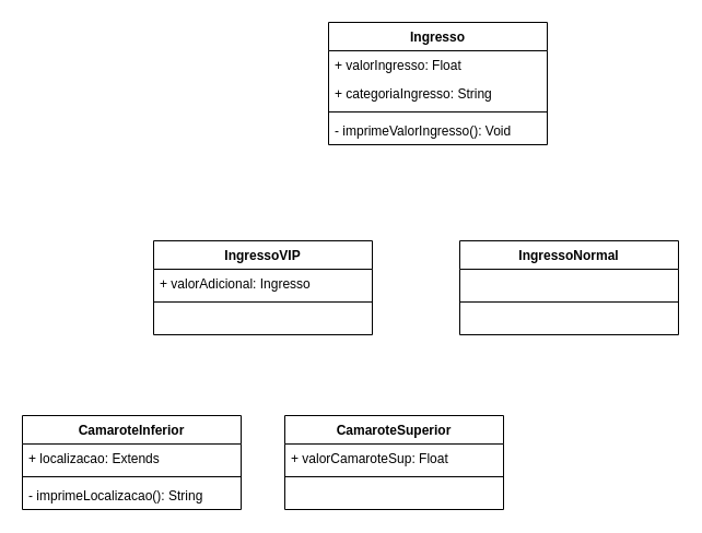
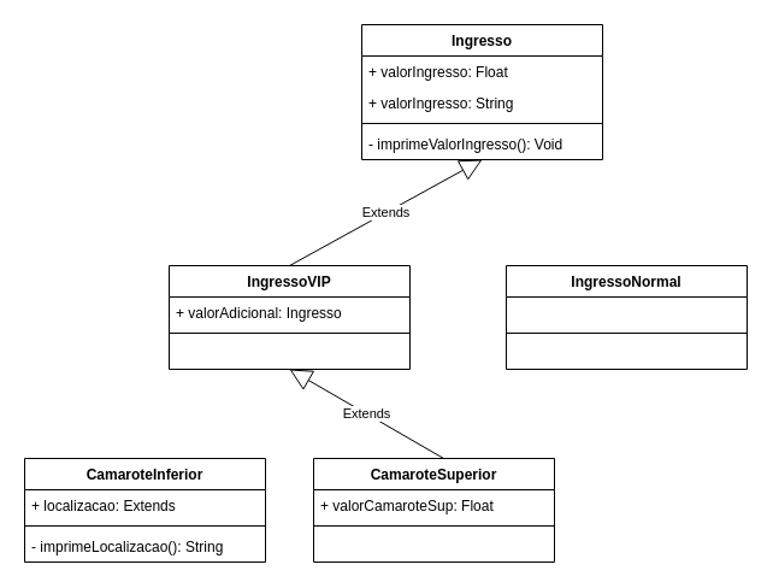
  <mxCell id="0" />
  <mxCell id="1" parent="0" />
+ <mxCell id="2" value="Extends" style="endArrow=block;endSize=16;endFill=0;html=1;exitX=0.5;exitY=0;exitDx=0;exitDy=0;entryX=0.5;entryY=1;entryDx=0;entryDy=0;" parent="1" source="9" target="4" edge="1"><mxGeometry width="160" relative="1" as="geometry"><mxPoint x="310" y="410" as="sourcePoint" /><mxPoint x="380" y="186" as="targetPoint" /></mxGeometry></mxCell>
+ <mxCell id="3" value="Extends" style="endArrow=block;endSize=16;endFill=0;html=1;exitX=0.54;exitY=0;exitDx=0;exitDy=0;exitPerimeter=0;entryX=0.5;entryY=1;entryDx=0;entryDy=0;" parent="1" source="21" target="9" edge="1"><mxGeometry width="160" relative="1" as="geometry"><mxPoint x="310" y="480" as="sourcePoint" /><mxPoint x="470" y="480" as="targetPoint" /></mxGeometry></mxCell>
  <mxCell id="4" value="Ingresso" style="swimlane;fontStyle=1;align=center;verticalAlign=top;childLayout=stackLayout;horizontal=1;startSize=26;horizontalStack=0;resizeParent=1;resizeParentMax=0;resizeLast=0;collapsible=1;marginBottom=0;" vertex="1" parent="1"><mxGeometry x="300" y="20" width="200" height="112" as="geometry" /></mxCell>
  <mxCell id="5" value="+ valorIngresso: Float" style="text;strokeColor=none;fillColor=none;align=left;verticalAlign=top;spacingLeft=4;spacingRight=4;overflow=hidden;rotatable=0;points=[[0,0.5],[1,0.5]];portConstraint=eastwest;" vertex="1" parent="4"><mxGeometry y="26" width="200" height="26" as="geometry" /></mxCell>
- <mxCell id="6" value="+ categoriaIngresso: String" style="text;strokeColor=none;fillColor=none;align=left;verticalAlign=top;spacingLeft=4;spacingRight=4;overflow=hidden;rotatable=0;points=[[0,0.5],[1,0.5]];portConstraint=eastwest;" vertex="1" parent="4"><mxGeometry y="52" width="200" height="26" as="geometry" /></mxCell>
+ <mxCell id="6" value="+ valorIngresso: String" style="text;strokeColor=none;fillColor=none;align=left;verticalAlign=top;spacingLeft=4;spacingRight=4;overflow=hidden;rotatable=0;points=[[0,0.5],[1,0.5]];portConstraint=eastwest;" vertex="1" parent="4"><mxGeometry y="52" width="200" height="26" as="geometry" /></mxCell>
  <mxCell id="7" value="" style="line;strokeWidth=1;fillColor=none;align=left;verticalAlign=middle;spacingTop=-1;spacingLeft=3;spacingRight=3;rotatable=0;labelPosition=right;points=[];portConstraint=eastwest;" vertex="1" parent="4"><mxGeometry y="78" width="200" height="8" as="geometry" /></mxCell>
  <mxCell id="8" value="- imprimeValorIngresso(): Void" style="text;strokeColor=none;fillColor=none;align=left;verticalAlign=top;spacingLeft=4;spacingRight=4;overflow=hidden;rotatable=0;points=[[0,0.5],[1,0.5]];portConstraint=eastwest;" vertex="1" parent="4"><mxGeometry y="86" width="200" height="26" as="geometry" /></mxCell>
  <mxCell id="9" value="IngressoVIP" style="swimlane;fontStyle=1;align=center;verticalAlign=top;childLayout=stackLayout;horizontal=1;startSize=26;horizontalStack=0;resizeParent=1;resizeParentMax=0;resizeLast=0;collapsible=1;marginBottom=0;" parent="1" vertex="1"><mxGeometry x="140" y="220" width="200" height="86" as="geometry" /></mxCell>
  <mxCell id="10" value="+ valorAdicional: Ingresso" style="text;strokeColor=none;fillColor=none;align=left;verticalAlign=top;spacingLeft=4;spacingRight=4;overflow=hidden;rotatable=0;points=[[0,0.5],[1,0.5]];portConstraint=eastwest;" parent="9" vertex="1"><mxGeometry y="26" width="200" height="26" as="geometry" /></mxCell>
  <mxCell id="11" value="" style="line;strokeWidth=1;fillColor=none;align=left;verticalAlign=middle;spacingTop=-1;spacingLeft=3;spacingRight=3;rotatable=0;labelPosition=right;points=[];portConstraint=eastwest;" parent="9" vertex="1"><mxGeometry y="52" width="200" height="8" as="geometry" /></mxCell>
  <mxCell id="12" value=" " style="text;strokeColor=none;fillColor=none;align=left;verticalAlign=top;spacingLeft=4;spacingRight=4;overflow=hidden;rotatable=0;points=[[0,0.5],[1,0.5]];portConstraint=eastwest;" parent="9" vertex="1"><mxGeometry y="60" width="200" height="26" as="geometry" /></mxCell>
  <mxCell id="13" value="IngressoNormal" style="swimlane;fontStyle=1;align=center;verticalAlign=top;childLayout=stackLayout;horizontal=1;startSize=26;horizontalStack=0;resizeParent=1;resizeParentMax=0;resizeLast=0;collapsible=1;marginBottom=0;" parent="1" vertex="1"><mxGeometry x="420" y="220" width="200" height="86" as="geometry" /></mxCell>
  <mxCell id="14" value=" " style="text;strokeColor=none;fillColor=none;align=left;verticalAlign=top;spacingLeft=4;spacingRight=4;overflow=hidden;rotatable=0;points=[[0,0.5],[1,0.5]];portConstraint=eastwest;" parent="13" vertex="1"><mxGeometry y="26" width="200" height="26" as="geometry" /></mxCell>
  <mxCell id="15" value="" style="line;strokeWidth=1;fillColor=none;align=left;verticalAlign=middle;spacingTop=-1;spacingLeft=3;spacingRight=3;rotatable=0;labelPosition=right;points=[];portConstraint=eastwest;" parent="13" vertex="1"><mxGeometry y="52" width="200" height="8" as="geometry" /></mxCell>
  <mxCell id="16" value=" " style="text;strokeColor=none;fillColor=none;align=left;verticalAlign=top;spacingLeft=4;spacingRight=4;overflow=hidden;rotatable=0;points=[[0,0.5],[1,0.5]];portConstraint=eastwest;" parent="13" vertex="1"><mxGeometry y="60" width="200" height="26" as="geometry" /></mxCell>
  <mxCell id="17" value="CamaroteInferior" style="swimlane;fontStyle=1;align=center;verticalAlign=top;childLayout=stackLayout;horizontal=1;startSize=26;horizontalStack=0;resizeParent=1;resizeParentMax=0;resizeLast=0;collapsible=1;marginBottom=0;" parent="1" vertex="1"><mxGeometry x="20" y="380" width="200" height="86" as="geometry" /></mxCell>
  <mxCell id="18" value="+ localizacao: Extends" style="text;strokeColor=none;fillColor=none;align=left;verticalAlign=top;spacingLeft=4;spacingRight=4;overflow=hidden;rotatable=0;points=[[0,0.5],[1,0.5]];portConstraint=eastwest;" parent="17" vertex="1"><mxGeometry y="26" width="200" height="26" as="geometry" /></mxCell>
  <mxCell id="19" value="" style="line;strokeWidth=1;fillColor=none;align=left;verticalAlign=middle;spacingTop=-1;spacingLeft=3;spacingRight=3;rotatable=0;labelPosition=right;points=[];portConstraint=eastwest;" parent="17" vertex="1"><mxGeometry y="52" width="200" height="8" as="geometry" /></mxCell>
  <mxCell id="20" value="- imprimeLocalizacao(): String" style="text;strokeColor=none;fillColor=none;align=left;verticalAlign=top;spacingLeft=4;spacingRight=4;overflow=hidden;rotatable=0;points=[[0,0.5],[1,0.5]];portConstraint=eastwest;" parent="17" vertex="1"><mxGeometry y="60" width="200" height="26" as="geometry" /></mxCell>
  <mxCell id="21" value="CamaroteSuperior" style="swimlane;fontStyle=1;align=center;verticalAlign=top;childLayout=stackLayout;horizontal=1;startSize=26;horizontalStack=0;resizeParent=1;resizeParentMax=0;resizeLast=0;collapsible=1;marginBottom=0;" parent="1" vertex="1"><mxGeometry x="260" y="380" width="200" height="86" as="geometry" /></mxCell>
  <mxCell id="22" value="+ valorCamaroteSup: Float" style="text;strokeColor=none;fillColor=none;align=left;verticalAlign=top;spacingLeft=4;spacingRight=4;overflow=hidden;rotatable=0;points=[[0,0.5],[1,0.5]];portConstraint=eastwest;" parent="21" vertex="1"><mxGeometry y="26" width="200" height="26" as="geometry" /></mxCell>
  <mxCell id="23" value="" style="line;strokeWidth=1;fillColor=none;align=left;verticalAlign=middle;spacingTop=-1;spacingLeft=3;spacingRight=3;rotatable=0;labelPosition=right;points=[];portConstraint=eastwest;" parent="21" vertex="1"><mxGeometry y="52" width="200" height="8" as="geometry" /></mxCell>
  <mxCell id="24" value=" " style="text;strokeColor=none;fillColor=none;align=left;verticalAlign=top;spacingLeft=4;spacingRight=4;overflow=hidden;rotatable=0;points=[[0,0.5],[1,0.5]];portConstraint=eastwest;" parent="21" vertex="1"><mxGeometry y="60" width="200" height="26" as="geometry" /></mxCell>
